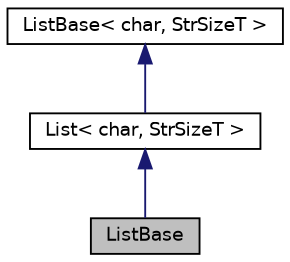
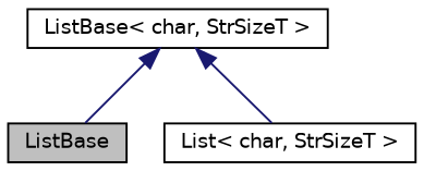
  digraph {
    node [color=black fillcolor=white fontname=Helvetica fontsize=10 shape=record style=filled]
    edge [color=midnightblue dir=back fontname=Helvetica fontsize=10 labelfontname=Helvetica labelfontsize=10 style=solid]
    n1 [fillcolor=grey75 fontcolor=black height=0.2 label=ListBase width=0.4]
    n2 [height=0.2 label="List\< char, StrSizeT \>" width=0.4]
    n3 [height=0.2 label="ListBase\< char, StrSizeT \>" width=0.4]
-   n2 -> n1
+   n3 -> n1
    n3 -> n2
  }
